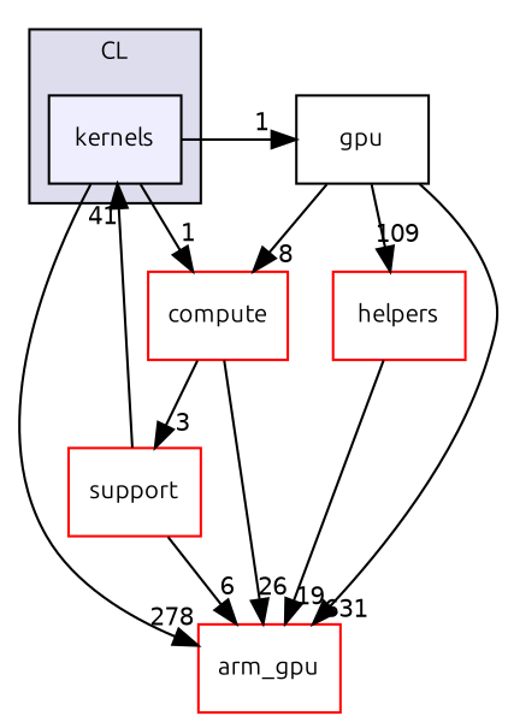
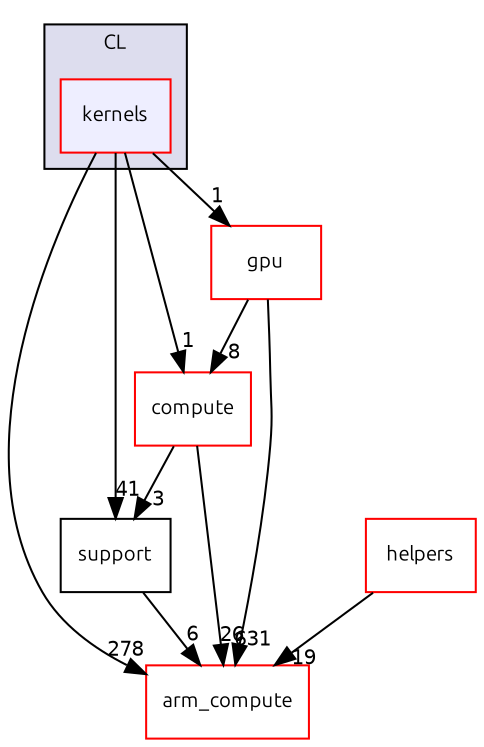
  digraph {
    compound=true
    fontname=Ubuntu
    node [fillcolor=white fontname=Ubuntu fontsize=10 shape=box style=filled color=red]
    edge [fontname=Ubuntu headlabel=1 labeldistance=1.5 labelfontname=Helvetica labelfontsize=10]
-   n1 [fillcolor="#eeeeff" label=kernels pencolor=black color=""]
-   n2 [label=arm_gpu]
-   n3 [label=support fillcolor="" style=""]
+   n1 [fillcolor="#eeeeff" label=kernels pencolor=black]
+   n2 [label=arm_compute]
+   n3 [label=support fillcolor="" style="" color=""]
    n4 [label=compute]
-   n5 [color=black label=gpu]
+   n5 [label=gpu]
    n6 [label=helpers fillcolor="" style=""]
    subgraph cluster_1 {
      bgcolor="#ddddee"
      fontsize=10
      label=CL
      pencolor=black
      n1
    }
    n1 -> n2 [headlabel=278]
-   n3 -> n1 [headlabel=41]
+   n1 -> n3 [headlabel=41]
    n1 -> n4
    n1 -> n5
    n3 -> n2 [headlabel=6]
    n4 -> n2 [headlabel=26]
    n4 -> n3 [headlabel=3]
    n5 -> n2 [headlabel=631]
    n5 -> n4 [headlabel=8]
-   n5 -> n6 [headlabel=109]
    n6 -> n2 [headlabel=19]
  }
